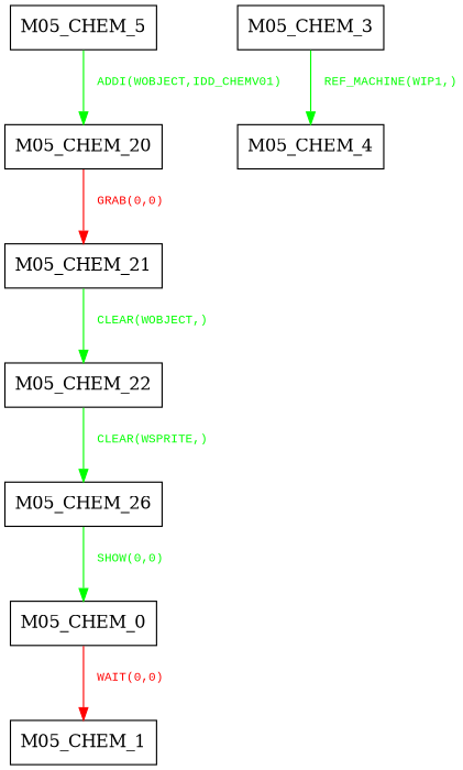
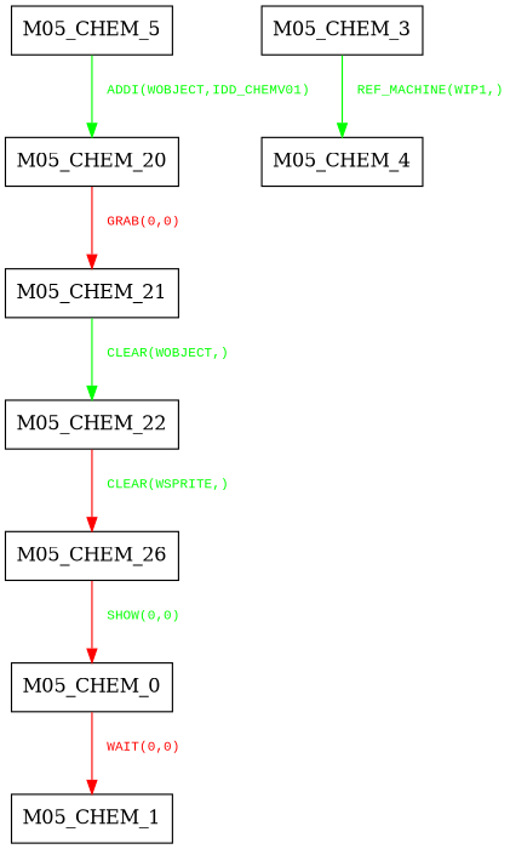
  digraph {
    node [shape=record]
    edge [color=green fontcolor=green]
    M05_CHEM_0
    M05_CHEM_1
    M05_CHEM_3
    M05_CHEM_4
    M05_CHEM_5
    M05_CHEM_20
    M05_CHEM_21
    M05_CHEM_22
    n9 [label=M05_CHEM_26]
    M05_CHEM_0 -> M05_CHEM_1 [color=red fontcolor=red label=< <font face="Courier New" point-size="10"> WAIT(0,0)<br/> </font>>]
    M05_CHEM_3 -> M05_CHEM_4 [label=< <font face="Courier New" point-size="10"> REF_MACHINE(WIP1,)<br/> </font>>]
    M05_CHEM_5 -> M05_CHEM_20 [label=< <font face="Courier New" point-size="10"> ADDI(WOBJECT,IDD_CHEMV01)<br/> </font>>]
    M05_CHEM_20 -> M05_CHEM_21 [color=red fontcolor=red label=< <font face="Courier New" point-size="10"> GRAB(0,0)<br/> </font>>]
    M05_CHEM_21 -> M05_CHEM_22 [label=< <font face="Courier New" point-size="10"> CLEAR(WOBJECT,)<br/> </font>>]
-   M05_CHEM_22 -> n9 [label=< <font face="Courier New" point-size="10"> CLEAR(WSPRITE,)<br/> </font>>]
-   n9 -> M05_CHEM_0 [label=< <font face="Courier New" point-size="10"> SHOW(0,0)<br/> </font>>]
+   M05_CHEM_22 -> n9 [color=red label=< <font face="Courier New" point-size="10"> CLEAR(WSPRITE,)<br/> </font>>]
+   n9 -> M05_CHEM_0 [color=red label=< <font face="Courier New" point-size="10"> SHOW(0,0)<br/> </font>>]
  }
